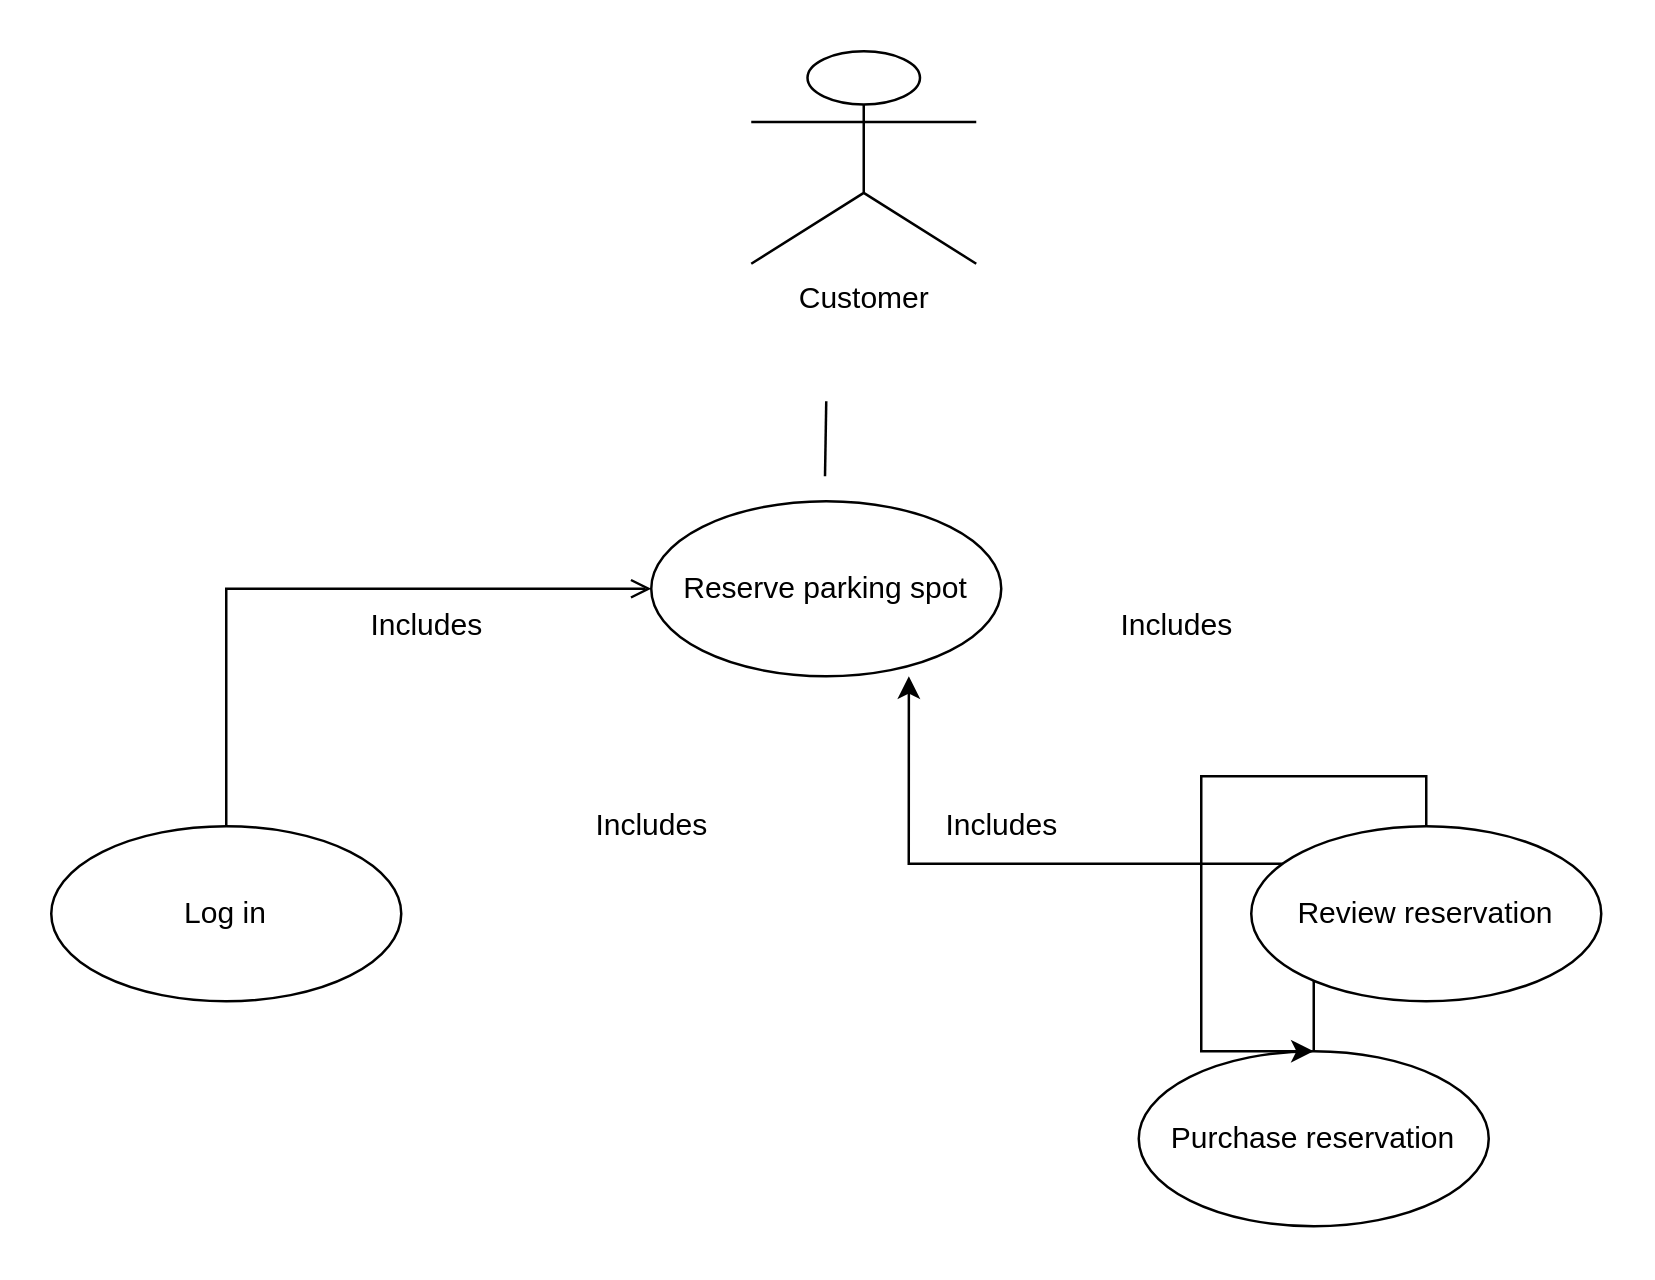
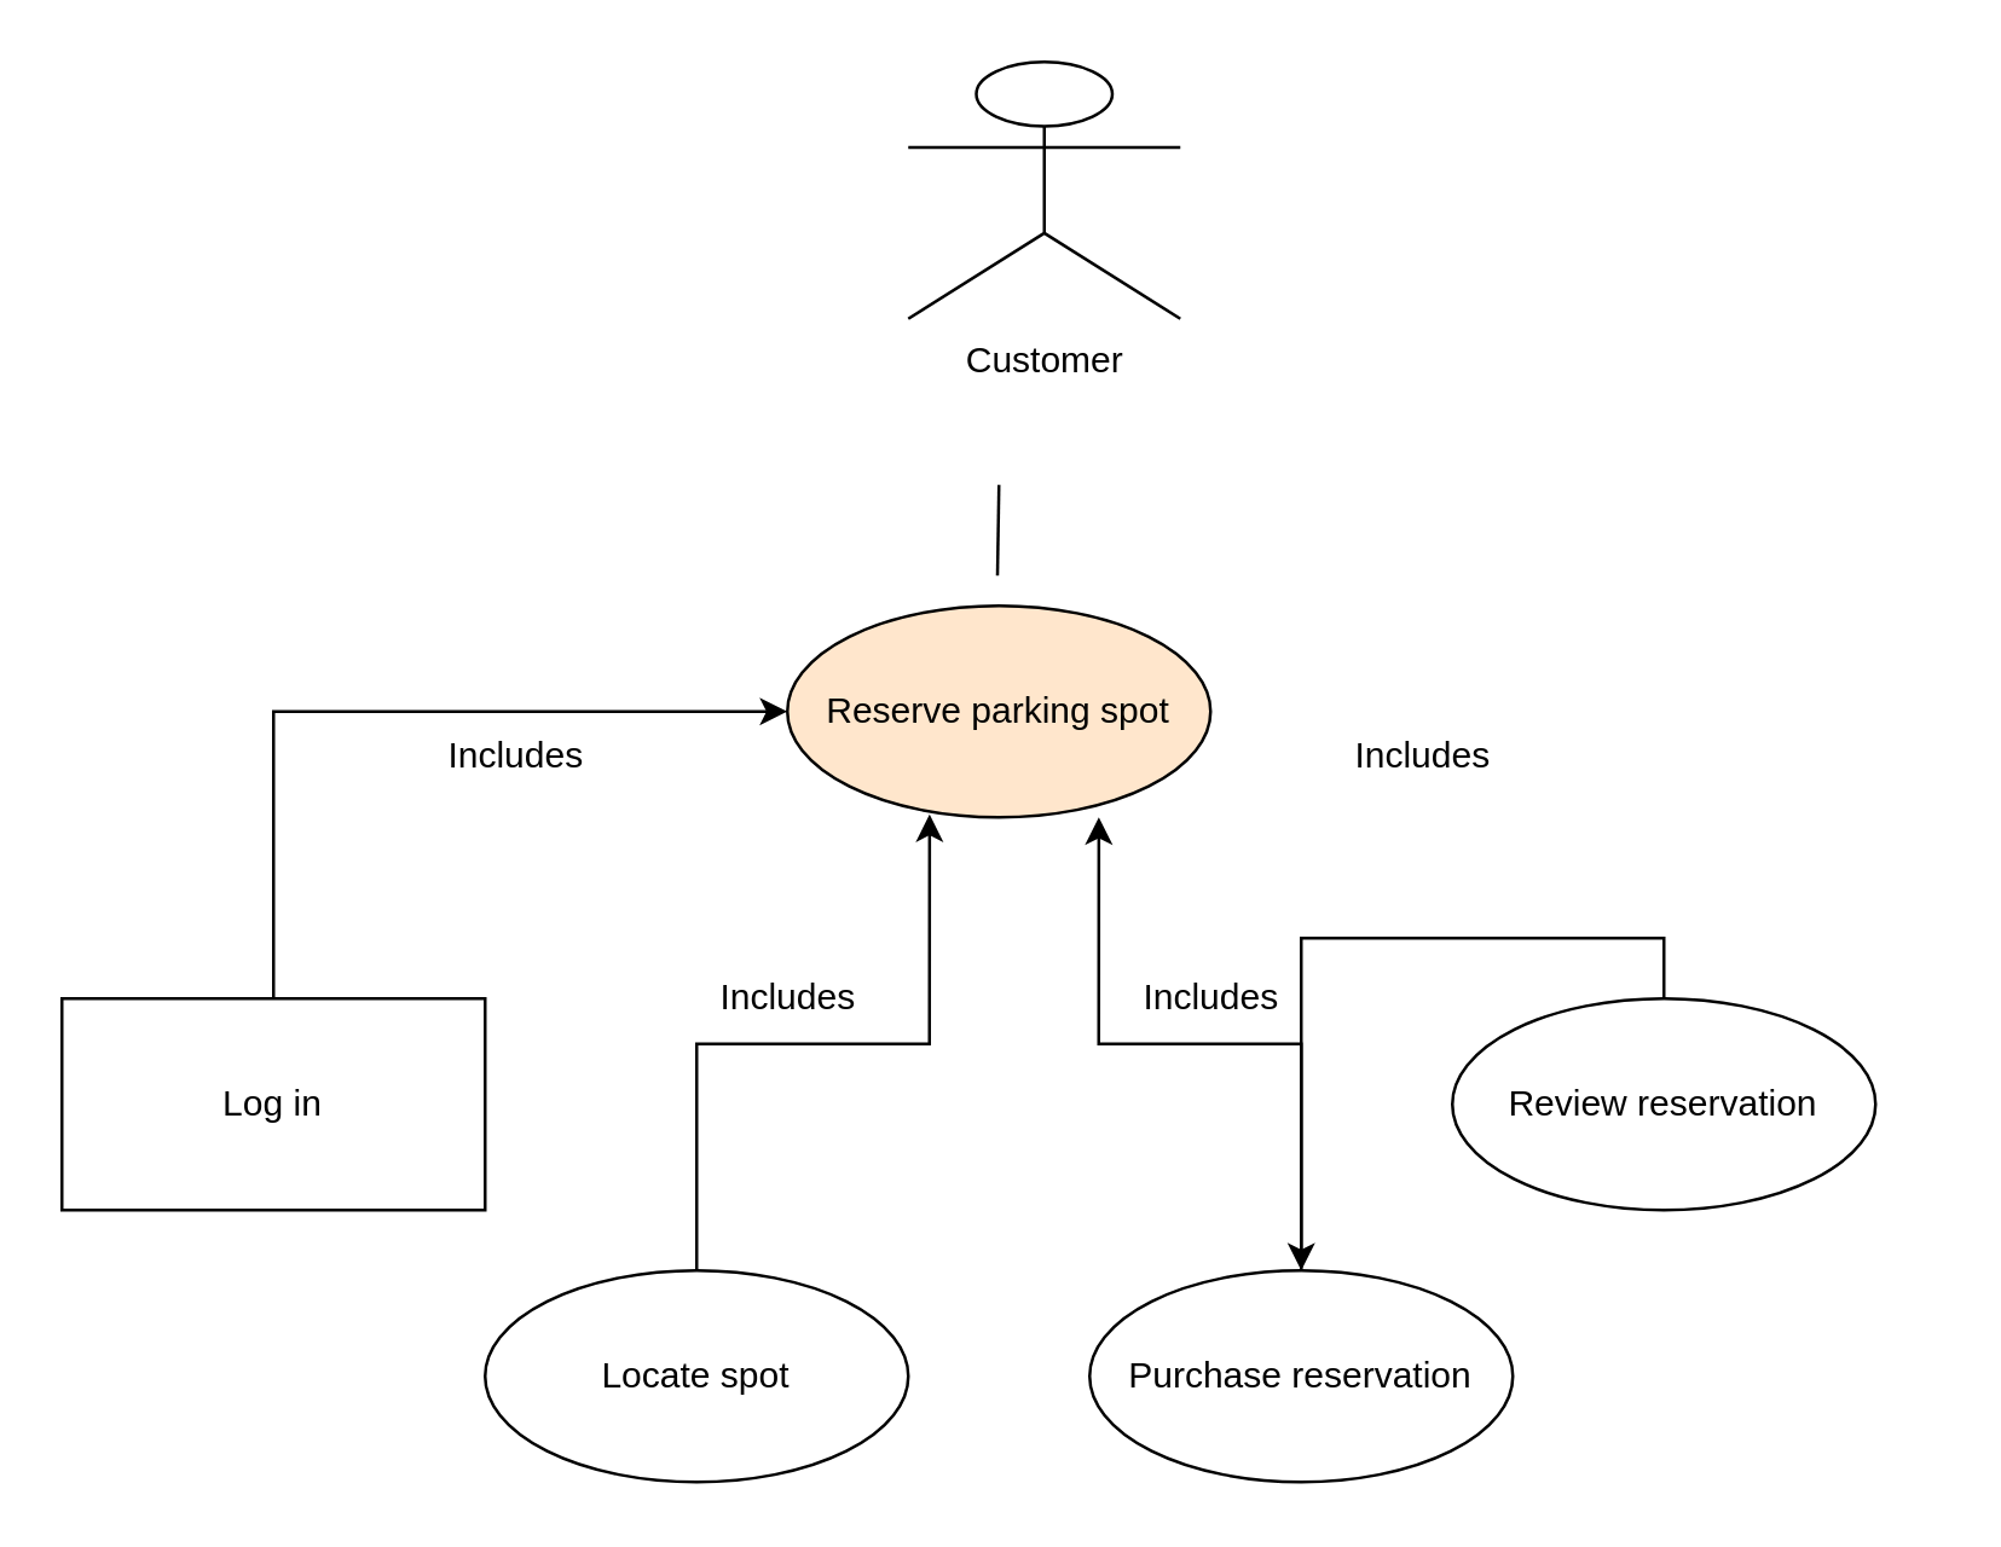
  <mxCell id="0" />
  <mxCell id="1" parent="0" />
  <mxCell id="2" value="Customer" style="shape=umlActor;verticalLabelPosition=bottom;verticalAlign=top;html=1;" vertex="1" parent="1"><mxGeometry x="300" y="20" width="90" height="85" as="geometry" /></mxCell>
- <mxCell id="3" value="Reserve parking spot" style="ellipse;whiteSpace=wrap;html=1;" vertex="1" parent="1"><mxGeometry x="260" y="200" width="140" height="70" as="geometry" /></mxCell>
+ <mxCell id="3" value="Reserve parking spot" style="ellipse;whiteSpace=wrap;html=1;fillColor=#ffe6cc;" vertex="1" parent="1"><mxGeometry x="260" y="200" width="140" height="70" as="geometry" /></mxCell>
+ <mxCell id="4" style="edgeStyle=orthogonalEdgeStyle;rounded=0;orthogonalLoop=1;jettySize=auto;html=1;exitX=0.5;exitY=0;exitDx=0;exitDy=0;entryX=0.336;entryY=0.986;entryDx=0;entryDy=0;entryPerimeter=0;" edge="1" parent="1" source="5" target="3"><mxGeometry relative="1" as="geometry" /></mxCell>
+ <mxCell id="5" value="Locate spot" style="ellipse;whiteSpace=wrap;html=1;" vertex="1" parent="1"><mxGeometry x="160" y="420" width="140" height="70" as="geometry" /></mxCell>
  <mxCell id="6" style="edgeStyle=orthogonalEdgeStyle;rounded=0;orthogonalLoop=1;jettySize=auto;html=1;exitX=0.5;exitY=0;exitDx=0;exitDy=0;entryX=0.736;entryY=1;entryDx=0;entryDy=0;entryPerimeter=0;" edge="1" parent="1" source="7" target="3"><mxGeometry relative="1" as="geometry" /></mxCell>
- <mxCell id="7" value="Purchase reservation" style="ellipse;whiteSpace=wrap;html=1;" vertex="1" parent="1"><mxGeometry x="455" y="420" width="140" height="70" as="geometry" /></mxCell>
+ <mxCell id="7" value="Purchase reservation" style="ellipse;whiteSpace=wrap;html=1;" vertex="1" parent="1"><mxGeometry x="360" y="420" width="140" height="70" as="geometry" /></mxCell>
  <mxCell id="8" style="edgeStyle=orthogonalEdgeStyle;rounded=0;orthogonalLoop=1;jettySize=auto;html=1;exitX=0.5;exitY=0;exitDx=0;exitDy=0;" edge="1" parent="1" source="9" target="7"><mxGeometry relative="1" as="geometry" /></mxCell>
- <mxCell id="9" value="Review reservation" style="ellipse;whiteSpace=wrap;html=1;" vertex="1" parent="1"><mxGeometry x="500" y="330" width="140" height="70" as="geometry" /></mxCell>
+ <mxCell id="9" value="Review reservation" style="ellipse;whiteSpace=wrap;html=1;" vertex="1" parent="1"><mxGeometry x="480" y="330" width="140" height="70" as="geometry" /></mxCell>
  <mxCell id="10" value="Includes" style="text;html=1;align=center;verticalAlign=middle;resizable=0;points=[];autosize=1;" vertex="1" parent="1"><mxGeometry x="140" y="240" width="60" height="20" as="geometry" /></mxCell>
  <mxCell id="11" value="Includes" style="text;html=1;align=center;verticalAlign=middle;resizable=0;points=[];autosize=1;" vertex="1" parent="1"><mxGeometry x="440" y="240" width="60" height="20" as="geometry" /></mxCell>
  <mxCell id="12" value="Includes" style="text;html=1;align=center;verticalAlign=middle;resizable=0;points=[];autosize=1;" vertex="1" parent="1"><mxGeometry x="230" y="320" width="60" height="20" as="geometry" /></mxCell>
  <mxCell id="13" value="" style="endArrow=none;html=1;" edge="1" parent="1"><mxGeometry width="50" height="50" relative="1" as="geometry"><mxPoint x="329.5" y="190" as="sourcePoint" /><mxPoint x="330" y="160" as="targetPoint" /></mxGeometry></mxCell>
- <mxCell id="14" style="edgeStyle=orthogonalEdgeStyle;rounded=0;orthogonalLoop=1;jettySize=auto;html=1;exitX=0.5;exitY=0;exitDx=0;exitDy=0;entryX=0;entryY=0.5;entryDx=0;entryDy=0;endArrow=open;" edge="1" parent="1" source="15" target="3"><mxGeometry relative="1" as="geometry" /></mxCell>
- <mxCell id="15" value="Log in" style="ellipse;whiteSpace=wrap;html=1;" vertex="1" parent="1"><mxGeometry x="20" y="330" width="140" height="70" as="geometry" /></mxCell>
+ <mxCell id="14" style="edgeStyle=orthogonalEdgeStyle;rounded=0;orthogonalLoop=1;jettySize=auto;html=1;exitX=0.5;exitY=0;exitDx=0;exitDy=0;entryX=0;entryY=0.5;entryDx=0;entryDy=0;" edge="1" parent="1" source="15" target="3"><mxGeometry relative="1" as="geometry" /></mxCell>
+ <mxCell id="15" value="Log in" style="whiteSpace=wrap;html=1;rounded=0;" vertex="1" parent="1"><mxGeometry x="20" y="330" width="140" height="70" as="geometry" /></mxCell>
  <mxCell id="16" value="Includes" style="text;html=1;align=center;verticalAlign=middle;resizable=0;points=[];autosize=1;" vertex="1" parent="1"><mxGeometry x="370" y="320" width="60" height="20" as="geometry" /></mxCell>
